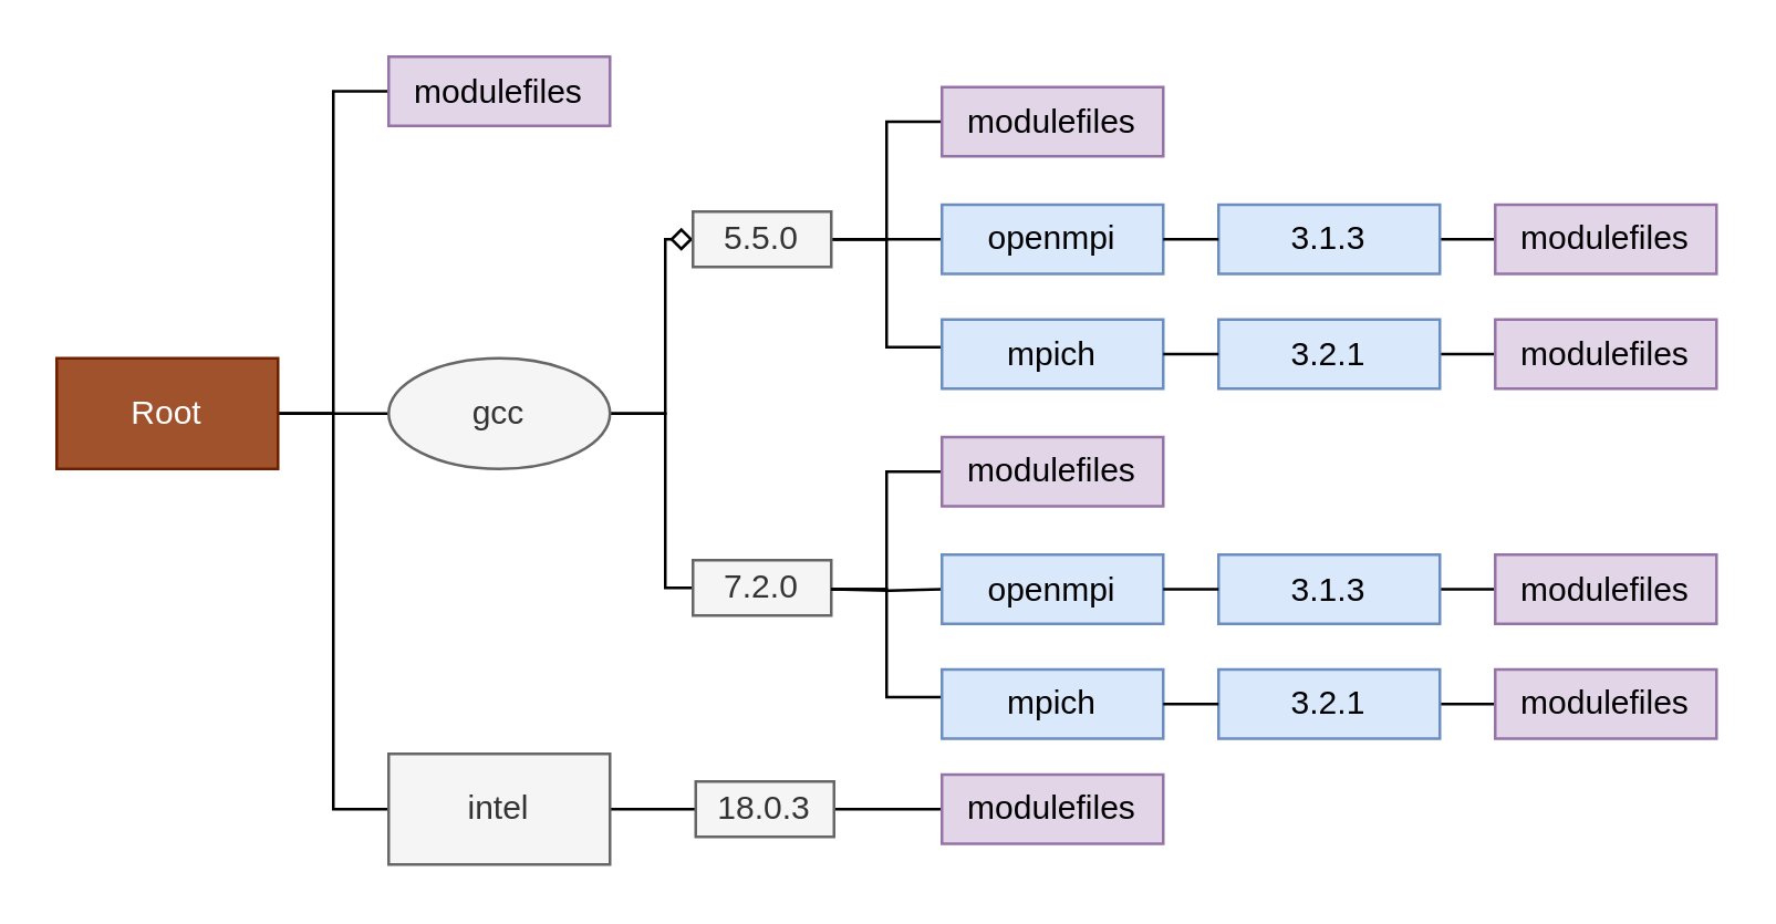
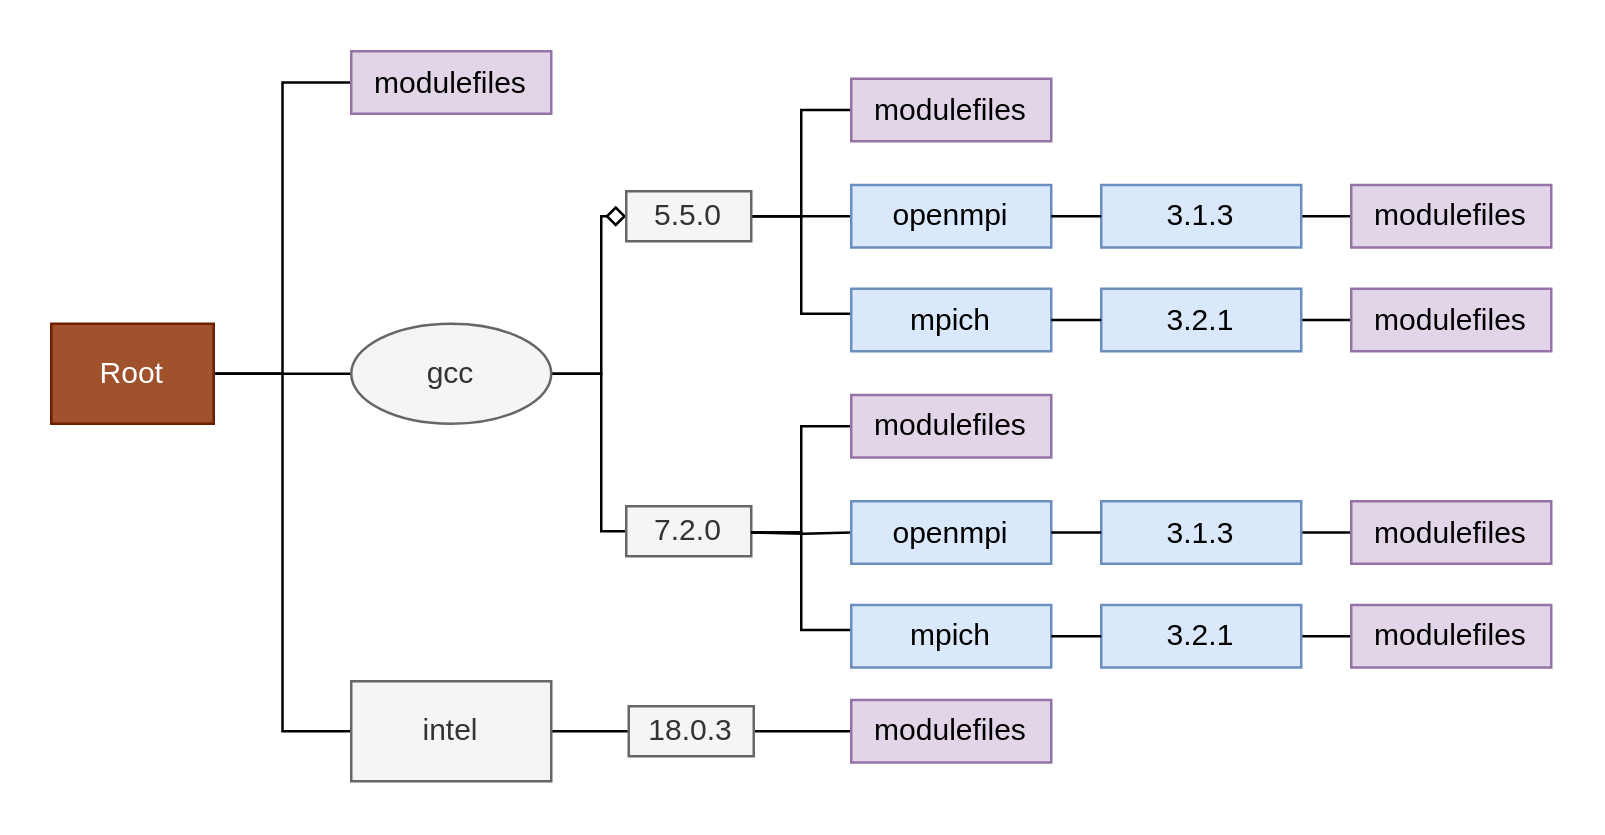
  <mxCell id="0" />
  <mxCell id="1" parent="0" />
  <mxCell id="2" style="edgeStyle=orthogonalEdgeStyle;rounded=0;orthogonalLoop=1;jettySize=auto;html=1;exitX=1;exitY=0.5;exitDx=0;exitDy=0;entryX=0;entryY=0.5;entryDx=0;entryDy=0;endArrow=none;endFill=0;" parent="1" source="5" target="6" edge="1"><mxGeometry relative="1" as="geometry" /></mxCell>
  <mxCell id="3" style="edgeStyle=orthogonalEdgeStyle;rounded=0;orthogonalLoop=1;jettySize=auto;html=1;exitX=1;exitY=0.5;exitDx=0;exitDy=0;entryX=0;entryY=0.5;entryDx=0;entryDy=0;endArrow=none;endFill=0;" parent="1" source="5" target="9" edge="1"><mxGeometry relative="1" as="geometry" /></mxCell>
  <mxCell id="4" style="edgeStyle=orthogonalEdgeStyle;rounded=0;orthogonalLoop=1;jettySize=auto;html=1;exitX=1;exitY=0.5;exitDx=0;exitDy=0;entryX=0;entryY=0.5;entryDx=0;entryDy=0;endArrow=none;endFill=0;" parent="1" source="5" target="11" edge="1"><mxGeometry relative="1" as="geometry" /></mxCell>
- <mxCell id="5" value="Root" style="rounded=0;whiteSpace=wrap;html=1;fillColor=#a0522d;strokeColor=#6D1F00;fontColor=#ffffff;" parent="1" vertex="1"><mxGeometry x="20" y="129" width="80" height="40" as="geometry" /></mxCell>
+ <mxCell id="5" value="Root" style="rounded=0;whiteSpace=wrap;html=1;fillColor=#a0522d;strokeColor=#6D1F00;fontColor=#ffffff;" parent="1" vertex="1"><mxGeometry x="20" y="129" width="65" height="40" as="geometry" /></mxCell>
  <mxCell id="6" value="modulefiles" style="rounded=0;whiteSpace=wrap;html=1;fillColor=#e1d5e7;strokeColor=#9673a6;" parent="1" vertex="1"><mxGeometry x="140" y="20" width="80" height="25" as="geometry" /></mxCell>
  <mxCell id="7" style="edgeStyle=orthogonalEdgeStyle;rounded=0;orthogonalLoop=1;jettySize=auto;html=1;exitX=1;exitY=0.5;exitDx=0;exitDy=0;entryX=0;entryY=0.5;entryDx=0;entryDy=0;endArrow=diamond;endFill=0;strokeWidth=1;" parent="1" source="9" target="15" edge="1"><mxGeometry relative="1" as="geometry"><Array as="points"><mxPoint x="240" y="149" /><mxPoint x="240" y="86" /></Array></mxGeometry></mxCell>
  <mxCell id="8" style="edgeStyle=orthogonalEdgeStyle;rounded=0;orthogonalLoop=1;jettySize=auto;html=1;exitX=1;exitY=0.5;exitDx=0;exitDy=0;entryX=0;entryY=0.5;entryDx=0;entryDy=0;endArrow=none;endFill=0;strokeWidth=1;" parent="1" source="9" target="16" edge="1"><mxGeometry relative="1" as="geometry"><Array as="points"><mxPoint x="240" y="149" /><mxPoint x="240" y="212" /></Array></mxGeometry></mxCell>
  <mxCell id="9" value="gcc" style="ellipse;whiteSpace=wrap;html=1;fillColor=#f5f5f5;strokeColor=#666666;fontColor=#333333;" parent="1" vertex="1"><mxGeometry x="140" y="129" width="80" height="40" as="geometry" /></mxCell>
  <mxCell id="10" style="edgeStyle=orthogonalEdgeStyle;rounded=0;orthogonalLoop=1;jettySize=auto;html=1;exitX=1;exitY=0.5;exitDx=0;exitDy=0;entryX=0;entryY=0.5;entryDx=0;entryDy=0;endArrow=none;endFill=0;strokeWidth=1;" parent="1" source="11" target="18" edge="1"><mxGeometry relative="1" as="geometry" /></mxCell>
  <mxCell id="11" value="intel" style="rounded=0;whiteSpace=wrap;html=1;fillColor=#f5f5f5;strokeColor=#666666;fontColor=#333333;" parent="1" vertex="1"><mxGeometry x="140" y="272" width="80" height="40" as="geometry" /></mxCell>
  <mxCell id="12" style="edgeStyle=orthogonalEdgeStyle;rounded=0;orthogonalLoop=1;jettySize=auto;html=1;exitX=1;exitY=0.5;exitDx=0;exitDy=0;entryX=0;entryY=0.5;entryDx=0;entryDy=0;endArrow=none;endFill=0;strokeWidth=1;" parent="1" source="15" target="19" edge="1"><mxGeometry relative="1" as="geometry"><mxPoint x="340" y="41" as="targetPoint" /><Array as="points"><mxPoint x="320" y="86" /><mxPoint x="320" y="44" /></Array></mxGeometry></mxCell>
  <mxCell id="13" style="edgeStyle=orthogonalEdgeStyle;rounded=0;orthogonalLoop=1;jettySize=auto;html=1;exitX=1;exitY=0.5;exitDx=0;exitDy=0;entryX=0;entryY=0.5;entryDx=0;entryDy=0;endArrow=none;endFill=0;strokeWidth=1;" parent="1" source="15" edge="1"><mxGeometry relative="1" as="geometry"><Array as="points"><mxPoint x="320" y="86" /><mxPoint x="320" y="125" /></Array><mxPoint x="340" y="125" as="targetPoint" /></mxGeometry></mxCell>
  <mxCell id="14" style="edgeStyle=orthogonalEdgeStyle;rounded=0;orthogonalLoop=1;jettySize=auto;html=1;exitX=1;exitY=0.5;exitDx=0;exitDy=0;endArrow=none;endFill=0;strokeWidth=1;entryX=0;entryY=0.5;entryDx=0;entryDy=0;" parent="1" source="15" edge="1" target="20"><mxGeometry relative="1" as="geometry"><mxPoint x="330" y="86" as="targetPoint" /></mxGeometry></mxCell>
  <mxCell id="15" value="5.5.0" style="rounded=0;whiteSpace=wrap;html=1;fillColor=#f5f5f5;strokeColor=#666666;fontColor=#333333;" parent="1" vertex="1"><mxGeometry x="250" y="76" width="50" height="20" as="geometry" /></mxCell>
  <mxCell id="16" value="7.2.0" style="rounded=0;whiteSpace=wrap;html=1;fillColor=#f5f5f5;strokeColor=#666666;fontColor=#333333;" parent="1" vertex="1"><mxGeometry x="250" y="202" width="50" height="20" as="geometry" /></mxCell>
  <mxCell id="17" style="edgeStyle=none;rounded=0;orthogonalLoop=1;jettySize=auto;html=1;exitX=1;exitY=0.5;exitDx=0;exitDy=0;entryX=0;entryY=0.5;entryDx=0;entryDy=0;endArrow=none;endFill=0;" edge="1" parent="1" source="18" target="44"><mxGeometry relative="1" as="geometry" /></mxCell>
  <mxCell id="18" value="18.0.3" style="rounded=0;whiteSpace=wrap;html=1;fillColor=#f5f5f5;strokeColor=#666666;fontColor=#333333;" parent="1" vertex="1"><mxGeometry x="251" y="282" width="50" height="20" as="geometry" /></mxCell>
  <mxCell id="19" value="modulefiles" style="rounded=0;whiteSpace=wrap;html=1;fillColor=#e1d5e7;strokeColor=#9673a6;" vertex="1" parent="1"><mxGeometry x="340" y="31" width="80" height="25" as="geometry" /></mxCell>
  <mxCell id="20" value="openmpi" style="rounded=0;whiteSpace=wrap;html=1;fillColor=#dae8fc;strokeColor=#6c8ebf;" vertex="1" parent="1"><mxGeometry x="340" y="73.5" width="80" height="25" as="geometry" /></mxCell>
  <mxCell id="21" value="mpich" style="rounded=0;whiteSpace=wrap;html=1;fillColor=#dae8fc;strokeColor=#6c8ebf;" vertex="1" parent="1"><mxGeometry x="340" y="115" width="80" height="25" as="geometry" /></mxCell>
  <mxCell id="22" style="rounded=0;orthogonalLoop=1;jettySize=auto;html=1;exitX=1;exitY=0.5;exitDx=0;exitDy=0;entryX=0;entryY=0.5;entryDx=0;entryDy=0;endArrow=none;endFill=0;" edge="1" parent="1" source="23" target="26"><mxGeometry relative="1" as="geometry" /></mxCell>
  <mxCell id="23" value="3.1.3" style="rounded=0;whiteSpace=wrap;html=1;fillColor=#dae8fc;strokeColor=#6c8ebf;" vertex="1" parent="1"><mxGeometry x="440" y="73.5" width="80" height="25" as="geometry" /></mxCell>
  <mxCell id="24" style="edgeStyle=none;rounded=0;orthogonalLoop=1;jettySize=auto;html=1;exitX=1;exitY=0.5;exitDx=0;exitDy=0;entryX=0;entryY=0.5;entryDx=0;entryDy=0;endArrow=none;endFill=0;" edge="1" parent="1" source="25" target="27"><mxGeometry relative="1" as="geometry" /></mxCell>
  <mxCell id="25" value="3.2.1" style="rounded=0;whiteSpace=wrap;html=1;fillColor=#dae8fc;strokeColor=#6c8ebf;" vertex="1" parent="1"><mxGeometry x="440" y="115" width="80" height="25" as="geometry" /></mxCell>
  <mxCell id="26" value="modulefiles" style="rounded=0;whiteSpace=wrap;html=1;fillColor=#e1d5e7;strokeColor=#9673a6;" vertex="1" parent="1"><mxGeometry x="540" y="73.5" width="80" height="25" as="geometry" /></mxCell>
  <mxCell id="27" value="modulefiles" style="rounded=0;whiteSpace=wrap;html=1;fillColor=#e1d5e7;strokeColor=#9673a6;" vertex="1" parent="1"><mxGeometry x="540" y="115" width="80" height="25" as="geometry" /></mxCell>
  <mxCell id="28" value="" style="endArrow=none;html=1;entryX=0;entryY=0.5;entryDx=0;entryDy=0;" edge="1" parent="1" target="23"><mxGeometry width="50" height="50" relative="1" as="geometry"><mxPoint x="420" y="86" as="sourcePoint" /><mxPoint x="470" y="36" as="targetPoint" /></mxGeometry></mxCell>
  <mxCell id="29" value="" style="endArrow=none;html=1;entryX=0;entryY=0.5;entryDx=0;entryDy=0;exitX=1;exitY=0.5;exitDx=0;exitDy=0;" edge="1" parent="1" source="21" target="25"><mxGeometry width="50" height="50" relative="1" as="geometry"><mxPoint x="430" y="96" as="sourcePoint" /><mxPoint x="450" y="96" as="targetPoint" /></mxGeometry></mxCell>
  <mxCell id="30" style="edgeStyle=orthogonalEdgeStyle;rounded=0;orthogonalLoop=1;jettySize=auto;html=1;exitX=1;exitY=0.5;exitDx=0;exitDy=0;entryX=0;entryY=0.5;entryDx=0;entryDy=0;endArrow=none;endFill=0;strokeWidth=1;" edge="1" parent="1" target="33"><mxGeometry relative="1" as="geometry"><mxPoint x="300" y="212.5" as="sourcePoint" /><mxPoint x="340" y="167.5" as="targetPoint" /><Array as="points"><mxPoint x="320" y="212.5" /><mxPoint x="320" y="170.5" /></Array></mxGeometry></mxCell>
  <mxCell id="31" style="edgeStyle=orthogonalEdgeStyle;rounded=0;orthogonalLoop=1;jettySize=auto;html=1;exitX=1;exitY=0.5;exitDx=0;exitDy=0;entryX=0;entryY=0.5;entryDx=0;entryDy=0;endArrow=none;endFill=0;strokeWidth=1;" edge="1" parent="1"><mxGeometry relative="1" as="geometry"><Array as="points"><mxPoint x="320" y="212.5" /><mxPoint x="320" y="251.5" /></Array><mxPoint x="300" y="212.5" as="sourcePoint" /><mxPoint x="340" y="251.5" as="targetPoint" /></mxGeometry></mxCell>
  <mxCell id="32" style="edgeStyle=orthogonalEdgeStyle;rounded=0;orthogonalLoop=1;jettySize=auto;html=1;exitX=1;exitY=0.5;exitDx=0;exitDy=0;endArrow=none;endFill=0;strokeWidth=1;entryX=0;entryY=0.5;entryDx=0;entryDy=0;" edge="1" parent="1" target="34"><mxGeometry relative="1" as="geometry"><mxPoint x="330" y="212.5" as="targetPoint" /><mxPoint x="300" y="212.5" as="sourcePoint" /></mxGeometry></mxCell>
  <mxCell id="33" value="modulefiles" style="rounded=0;whiteSpace=wrap;html=1;fillColor=#e1d5e7;strokeColor=#9673a6;" vertex="1" parent="1"><mxGeometry x="340" y="157.5" width="80" height="25" as="geometry" /></mxCell>
  <mxCell id="34" value="openmpi" style="rounded=0;whiteSpace=wrap;html=1;fillColor=#dae8fc;strokeColor=#6c8ebf;" vertex="1" parent="1"><mxGeometry x="340" y="200" width="80" height="25" as="geometry" /></mxCell>
  <mxCell id="35" value="mpich" style="rounded=0;whiteSpace=wrap;html=1;fillColor=#dae8fc;strokeColor=#6c8ebf;" vertex="1" parent="1"><mxGeometry x="340" y="241.5" width="80" height="25" as="geometry" /></mxCell>
  <mxCell id="36" style="rounded=0;orthogonalLoop=1;jettySize=auto;html=1;exitX=1;exitY=0.5;exitDx=0;exitDy=0;entryX=0;entryY=0.5;entryDx=0;entryDy=0;endArrow=none;endFill=0;" edge="1" parent="1" source="37" target="40"><mxGeometry relative="1" as="geometry" /></mxCell>
  <mxCell id="37" value="3.1.3" style="rounded=0;whiteSpace=wrap;html=1;fillColor=#dae8fc;strokeColor=#6c8ebf;" vertex="1" parent="1"><mxGeometry x="440" y="200" width="80" height="25" as="geometry" /></mxCell>
  <mxCell id="38" style="edgeStyle=none;rounded=0;orthogonalLoop=1;jettySize=auto;html=1;exitX=1;exitY=0.5;exitDx=0;exitDy=0;entryX=0;entryY=0.5;entryDx=0;entryDy=0;endArrow=none;endFill=0;" edge="1" parent="1" source="39" target="41"><mxGeometry relative="1" as="geometry" /></mxCell>
  <mxCell id="39" value="3.2.1" style="rounded=0;whiteSpace=wrap;html=1;fillColor=#dae8fc;strokeColor=#6c8ebf;" vertex="1" parent="1"><mxGeometry x="440" y="241.5" width="80" height="25" as="geometry" /></mxCell>
  <mxCell id="40" value="modulefiles" style="rounded=0;whiteSpace=wrap;html=1;fillColor=#e1d5e7;strokeColor=#9673a6;" vertex="1" parent="1"><mxGeometry x="540" y="200" width="80" height="25" as="geometry" /></mxCell>
  <mxCell id="41" value="modulefiles" style="rounded=0;whiteSpace=wrap;html=1;fillColor=#e1d5e7;strokeColor=#9673a6;" vertex="1" parent="1"><mxGeometry x="540" y="241.5" width="80" height="25" as="geometry" /></mxCell>
  <mxCell id="42" value="" style="endArrow=none;html=1;entryX=0;entryY=0.5;entryDx=0;entryDy=0;" edge="1" parent="1" target="37"><mxGeometry width="50" height="50" relative="1" as="geometry"><mxPoint x="420" y="212.5" as="sourcePoint" /><mxPoint x="470" y="162.5" as="targetPoint" /></mxGeometry></mxCell>
  <mxCell id="43" value="" style="endArrow=none;html=1;entryX=0;entryY=0.5;entryDx=0;entryDy=0;exitX=1;exitY=0.5;exitDx=0;exitDy=0;" edge="1" parent="1" source="35" target="39"><mxGeometry width="50" height="50" relative="1" as="geometry"><mxPoint x="430" y="222.5" as="sourcePoint" /><mxPoint x="450" y="222.5" as="targetPoint" /></mxGeometry></mxCell>
  <mxCell id="44" value="modulefiles" style="rounded=0;whiteSpace=wrap;html=1;fillColor=#e1d5e7;strokeColor=#9673a6;" vertex="1" parent="1"><mxGeometry x="340" y="279.5" width="80" height="25" as="geometry" /></mxCell>
